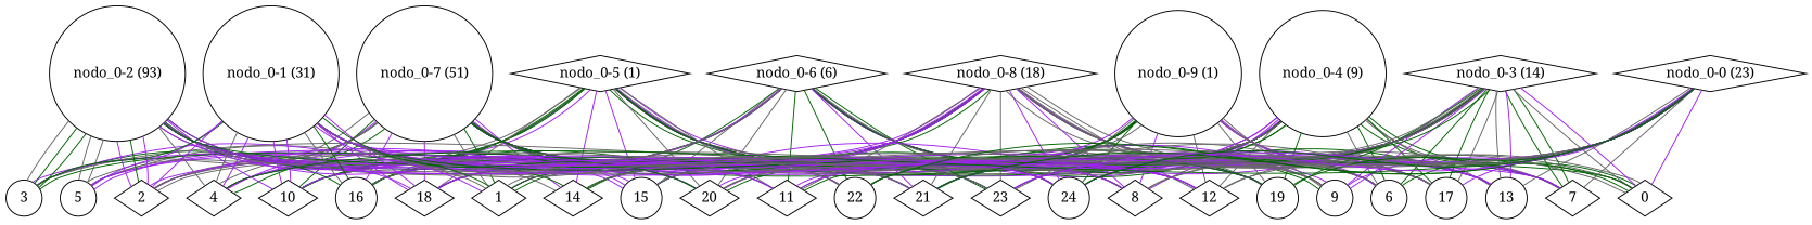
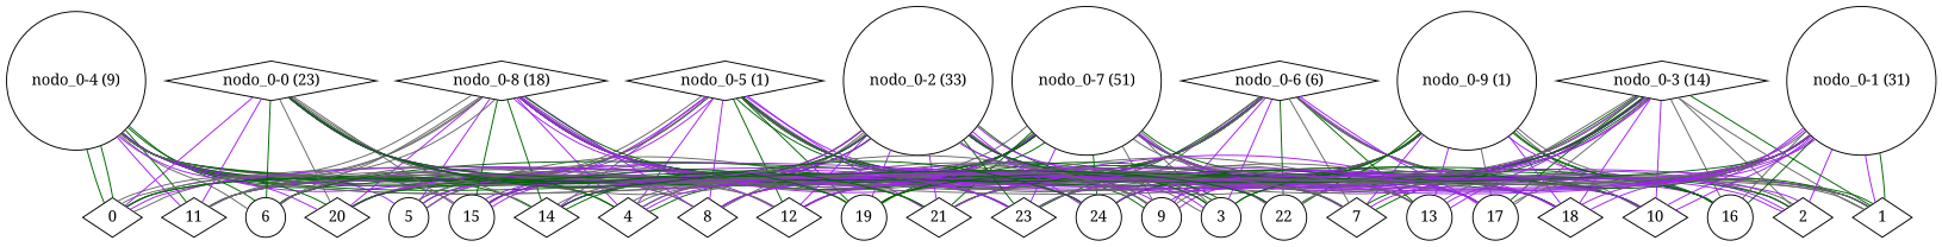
  graph {
    fontname="Noto Serif"
    node [fontname="Noto Serif" shape=diamond]
    edge [color=gray40 fontname="Noto Serif"]
    n1 [label="nodo_0-5 (1)"]
    5 [shape=circle]
    4
    6 [shape=circle]
    7
    8
    3 [shape=circle]
    9 [shape=circle]
    10
    11
    12
    13 [shape=circle]
    14
    15 [shape=circle]
    16 [shape=circle]
    17 [shape=circle]
    18
    19 [shape=circle]
    20
    21
    22 [shape=circle]
    23
    24 [shape=circle]
    n24 [label="nodo_0-4 (9)" shape=circle]
    1
    0
    n27 [label="nodo_0-6 (6)"]
    2
    n29 [label="nodo_0-7 (51)" shape=circle]
    n30 [label="nodo_0-8 (18)"]
    n31 [label="nodo_0-9 (1)" shape=circle]
    n32 [label="nodo_0-3 (14)"]
-   n33 [label="nodo_0-2 (93)" shape=circle]
+   n33 [label="nodo_0-2 (33)" shape=circle]
    n34 [label="nodo_0-1 (31)" shape=circle]
    n35 [label="nodo_0-0 (23)"]
    n1 -- 5
    n1 -- 5 [color=purple]
    n1 -- 4 [color=purple]
    n1 -- 6
    n1 -- 7
    n1 -- 8 [color=purple]
    n1 -- 3 [color=darkgreen]
    n1 -- 9 [color=darkgreen]
    n1 -- 9 [color=purple]
    n1 -- 10 [color=darkgreen]
    n1 -- 11
    n1 -- 12 [color=darkgreen]
    n1 -- 13
    n1 -- 14 [color=purple]
    n1 -- 15 [color=purple]
    n1 -- 16 [color=darkgreen]
    n1 -- 17
    n1 -- 18
    n1 -- 19 [color=darkgreen]
    n1 -- 20
    n1 -- 21 [color=purple]
    n1 -- 22
    n1 -- 23 [color=purple]
    n1 -- 24 [color=darkgreen]
    n24 -- 5 [color=purple]
    n24 -- 4 [color=darkgreen]
    n24 -- 6
    n24 -- 6 [color=darkgreen]
    n24 -- 7
    n24 -- 8 [color=purple]
    n24 -- 10
    n24 -- 11 [color=purple]
    n24 -- 11 [color=darkgreen]
    n24 -- 12
    n24 -- 13
    n24 -- 14 [color=darkgreen]
    n24 -- 15 [color=purple]
    n24 -- 16 [color=purple]
    n24 -- 17 [color=darkgreen]
    n24 -- 18 [color=darkgreen]
    n24 -- 19 [color=darkgreen]
    n24 -- 20 [color=purple]
    n24 -- 20 [color=darkgreen]
    n24 -- 21 [color=darkgreen]
    n24 -- 22 [color=darkgreen]
    n24 -- 23 [color=darkgreen]
    n24 -- 24 [color=purple]
    n24 -- 1
    n24 -- 0 [color=darkgreen]
    n24 -- 0 [color=darkgreen]
    n27 -- 5
    n27 -- 6
    n27 -- 7
    n27 -- 8
    n27 -- 3 [color=purple]
    n27 -- 9 [color=purple]
    n27 -- 10 [color=darkgreen]
    n27 -- 11 [color=darkgreen]
    n27 -- 12 [color=purple]
    n27 -- 13 [color=darkgreen]
    n27 -- 14 [color=darkgreen]
    n27 -- 15
    n27 -- 16
    n27 -- 17 [color=purple]
    n27 -- 18 [color=purple]
    n27 -- 19 [color=darkgreen]
    n27 -- 20
    n27 -- 21 [color=purple]
    n27 -- 22 [color=darkgreen]
    n27 -- 23 [color=darkgreen]
    n27 -- 24
    n27 -- 2
    n29 -- 5
    n29 -- 4
    n29 -- 4 [color=purple]
    n29 -- 4 [color=darkgreen]
    n29 -- 6
    n29 -- 7 [color=purple]
    n29 -- 8
    n29 -- 3
    n29 -- 9
    n29 -- 10 [color=darkgreen]
    n29 -- 11 [color=purple]
    n29 -- 12 [color=purple]
    n29 -- 13 [color=purple]
    n29 -- 14 [color=purple]
    n29 -- 15 [color=purple]
    n29 -- 16 [color=purple]
    n29 -- 17 [color=purple]
    n29 -- 18 [color=purple]
    n29 -- 19 [color=darkgreen]
    n29 -- 20 [color=darkgreen]
    n29 -- 21 [color=darkgreen]
    n29 -- 22
    n29 -- 23 [color=purple]
    n29 -- 24 [color=darkgreen]
    n29 -- 1
    n29 -- 1 [color=darkgreen]
    n29 -- 0 [color=darkgreen]
    n29 -- 2
    n30 -- 5 [color=purple]
    n30 -- 4 [color=purple]
    n30 -- 6
    n30 -- 7 [color=darkgreen]
    n30 -- 8 [color=purple]
    n30 -- 3 [color=purple]
    n30 -- 3 [color=darkgreen]
    n30 -- 9
    n30 -- 10 [color=darkgreen]
    n30 -- 11
-   n30 -- 12
+   n30 -- 12 [color=purple]
    n30 -- 13
    n30 -- 14 [color=darkgreen]
    n30 -- 15 [color=darkgreen]
    n30 -- 16 [color=darkgreen]
    n30 -- 17 [color=purple]
    n30 -- 18 [color=darkgreen]
    n30 -- 19
    n30 -- 20 [color=purple]
    n30 -- 21
    n30 -- 23
    n30 -- 24 [color=purple]
    n30 -- 1 [color=purple]
    n30 -- 0
    n30 -- 0
    n30 -- 0
-   n30 -- 2 [color=purple]
    n31 -- 6 [color=purple]
    n31 -- 7 [color=purple]
    n31 -- 8 [color=purple]
    n31 -- 9
    n31 -- 10
    n31 -- 11
    n31 -- 12
    n31 -- 13 [color=purple]
+   n31 -- 14 [color=purple]
    n31 -- 15 [color=darkgreen]
    n31 -- 16 [color=darkgreen]
    n31 -- 17
    n31 -- 18 [color=purple]
    n31 -- 19
    n31 -- 20
    n31 -- 21 [color=darkgreen]
    n31 -- 22 [color=darkgreen]
    n31 -- 23
    n31 -- 24 [color=darkgreen]
    n31 -- 1 [color=darkgreen]
    n31 -- 2 [color=purple]
    n31 -- 2
    n32 -- 6 [color=darkgreen]
    n32 -- 7 [color=darkgreen]
    n32 -- 7 [color=darkgreen]
    n32 -- 8
-   n32 -- 3
+   n32 -- 3 [color=darkgreen]
    n32 -- 9 [color=purple]
    n32 -- 9 [color=purple]
    n32 -- 10 [color=purple]
    n32 -- 12
    n32 -- 13
    n32 -- 13 [color=purple]
    n32 -- 14 [color=darkgreen]
    n32 -- 15 [color=purple]
    n32 -- 16
    n32 -- 17 [color=darkgreen]
    n32 -- 17
    n32 -- 18 [color=purple]
    n32 -- 19 [color=darkgreen]
    n32 -- 21 [color=purple]
    n32 -- 22
    n32 -- 23 [color=purple]
    n32 -- 24 [color=darkgreen]
    n32 -- 1
    n32 -- 1 [color=darkgreen]
    n32 -- 0
    n32 -- 0 [color=purple]
    n32 -- 2
    n33 -- 5
    n33 -- 5
    n33 -- 4
    n33 -- 6
    n33 -- 8
    n33 -- 3
    n33 -- 3 [color=darkgreen]
    n33 -- 3 [color=darkgreen]
    n33 -- 9
    n33 -- 10 [color=purple]
    n33 -- 11
    n33 -- 12 [color=purple]
    n33 -- 14
    n33 -- 14 [color=darkgreen]
    n33 -- 15 [color=purple]
    n33 -- 15 [color=purple]
    n33 -- 16 [color=darkgreen]
    n33 -- 18 [color=purple]
    n33 -- 19 [color=purple]
    n33 -- 20 [color=purple]
    n33 -- 21 [color=purple]
    n33 -- 22 [color=purple]
    n33 -- 23 [color=darkgreen]
    n33 -- 24 [color=purple]
    n33 -- 1
    n33 -- 0 [color=darkgreen]
    n33 -- 2 [color=purple]
    n33 -- 2 [color=darkgreen]
    n33 -- 2 [color=purple]
    n34 -- 5 [color=purple]
    n34 -- 4
    n34 -- 4 [color=purple]
    n34 -- 7 [color=purple]
    n34 -- 8 [color=purple]
    n34 -- 3 [color=darkgreen]
    n34 -- 10 [color=purple]
    n34 -- 10 [color=purple]
-   n34 -- 11 [color=purple]
    n34 -- 12 [color=purple]
    n34 -- 13 [color=purple]
    n34 -- 16
    n34 -- 16 [color=darkgreen]
    n34 -- 17
    n34 -- 18 [color=purple]
    n34 -- 18 [color=purple]
    n34 -- 19 [color=darkgreen]
    n34 -- 20 [color=darkgreen]
    n34 -- 21
    n34 -- 22
    n34 -- 23
    n34 -- 24 [color=purple]
    n34 -- 1 [color=purple]
    n34 -- 1 [color=darkgreen]
    n34 -- 2 [color=purple]
    n35 -- 4 [color=darkgreen]
    n35 -- 6 [color=darkgreen]
    n35 -- 7
    n35 -- 8
-   n35 -- 9 [color=purple]
+   n35 -- 9
    n35 -- 11 [color=purple]
    n35 -- 12
    n35 -- 13
    n35 -- 14
    n35 -- 15
    n35 -- 17 [color=purple]
    n35 -- 19 [color=darkgreen]
    n35 -- 20
    n35 -- 21 [color=darkgreen]
    n35 -- 22 [color=darkgreen]
    n35 -- 23 [color=purple]
    n35 -- 24 [color=darkgreen]
    n35 -- 0 [color=purple]
  }
